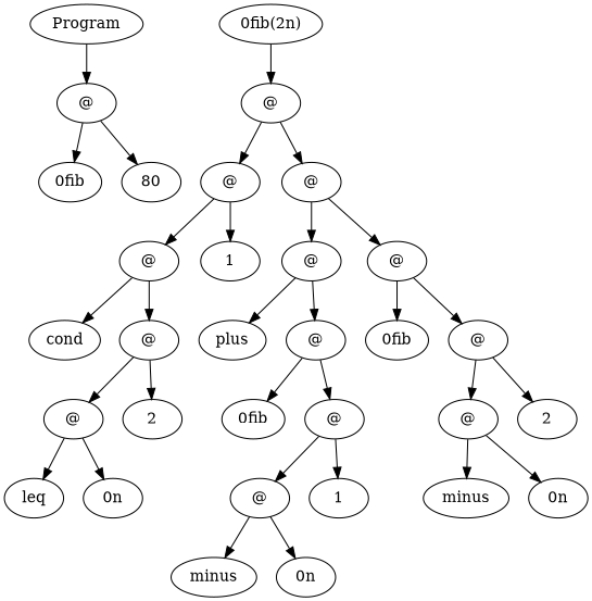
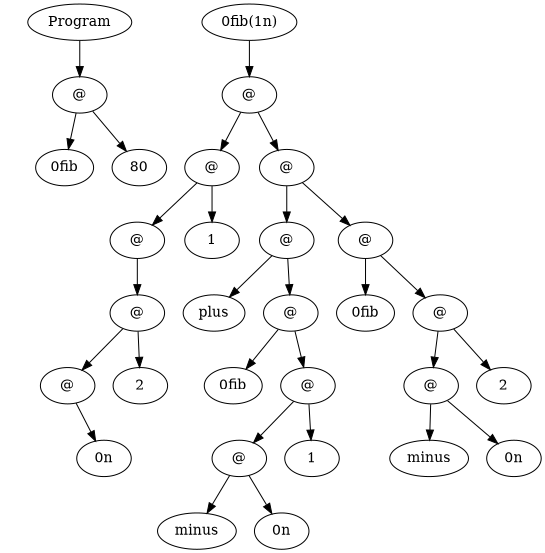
  digraph {
    n1 [label=Program]
    n2 [label="@"]
    n3 [label="0fib"]
    n4 [label=80]
-   n5 [label="0fib(2n)"]
+   n5 [label="0fib(1n)"]
    n6 [label="@"]
    n7 [label="@"]
    n8 [label="@"]
    n9 [label="@"]
    n10 [label=1]
    n11 [label="@"]
    n12 [label="@"]
-   n13 [label=cond]
    n14 [label="@"]
    n15 [label="@"]
    n16 [label=2]
-   n17 [label=leq]
    n18 [label="0n"]
    n19 [label=plus]
    n20 [label="@"]
    n21 [label="0fib"]
    n22 [label="@"]
    n23 [label="0fib"]
    n24 [label="@"]
    n25 [label="@"]
    n26 [label=1]
    n27 [label=minus]
    n28 [label="0n"]
    n29 [label="@"]
    n30 [label=2]
    n31 [label=minus]
    n32 [label="0n"]
    n1 -> n2
    n2 -> n3
    n2 -> n4
    n5 -> n6
    n6 -> n7
    n6 -> n8
    n7 -> n9
    n7 -> n10
    n8 -> n11
    n8 -> n12
-   n9 -> n13
    n9 -> n14
    n11 -> n19
    n11 -> n20
    n12 -> n21
    n12 -> n22
    n14 -> n15
    n14 -> n16
-   n15 -> n17
    n15 -> n18
    n20 -> n23
    n20 -> n24
    n22 -> n29
    n22 -> n30
    n24 -> n25
    n24 -> n26
    n25 -> n27
    n25 -> n28
    n29 -> n31
    n29 -> n32
  }
